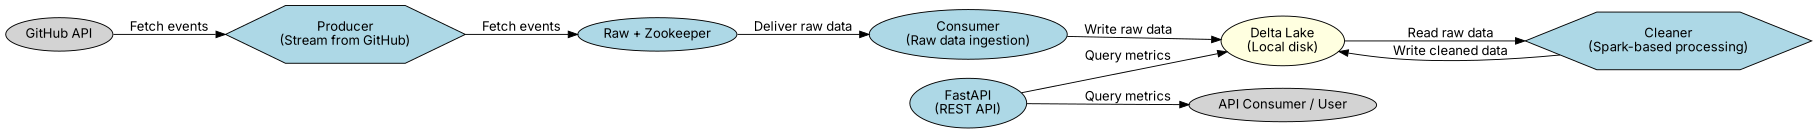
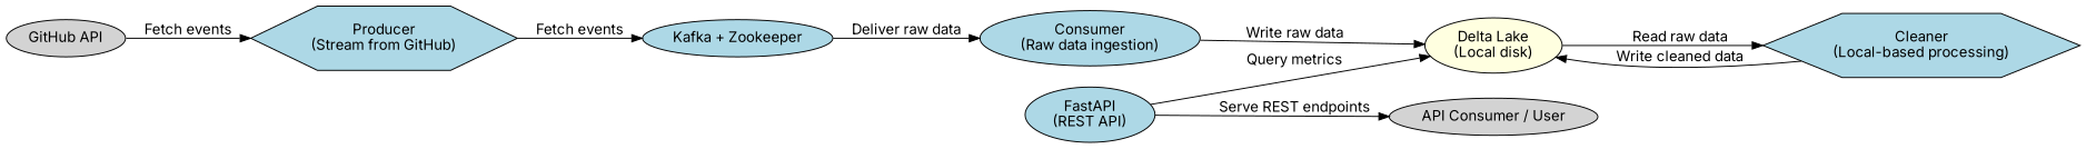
  digraph {
    fontname=Inter
    rankdir=LR
    node [fillcolor=lightblue fontname=Inter shape=ellipse style=filled]
    edge [fontname=Inter]
    n1 [fillcolor=lightgray label="GitHub API"]
    n2 [label="Producer\n(Stream from GitHub)" shape=hexagon]
-   n3 [label="Raw + Zookeeper"]
+   n3 [label="Kafka + Zookeeper"]
    n4 [fillcolor=lightgray label="API Consumer / User"]
    n5 [label="Consumer\n(Raw data ingestion)"]
    n6 [fillcolor=lightyellow label="Delta Lake\n(Local disk)"]
-   n7 [label="Cleaner\n(Spark-based processing)" shape=hexagon]
+   n7 [label="Cleaner\n(Local-based processing)" shape=hexagon]
    n8 [label="FastAPI\n(REST API)"]
    n1 -> n2 [label="Fetch events"]
    n2 -> n3 [label="Fetch events"]
    n3 -> n5 [label="Deliver raw data"]
    n5 -> n6 [label="Write raw data"]
    n6 -> n7 [label="Read raw data"]
    n7 -> n6 [label="Write cleaned data"]
-   n8 -> n4 [label="Query metrics"]
+   n8 -> n4 [label="Serve REST endpoints"]
    n8 -> n6 [label="Query metrics"]
  }
